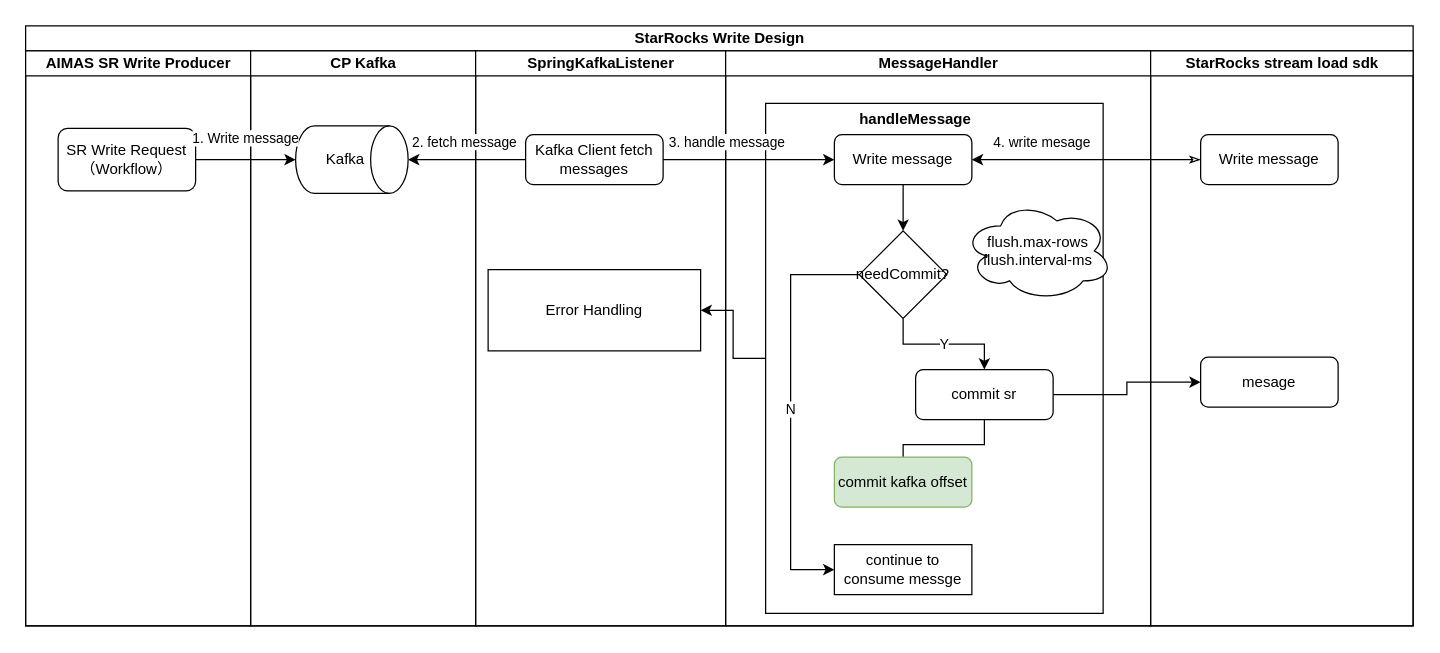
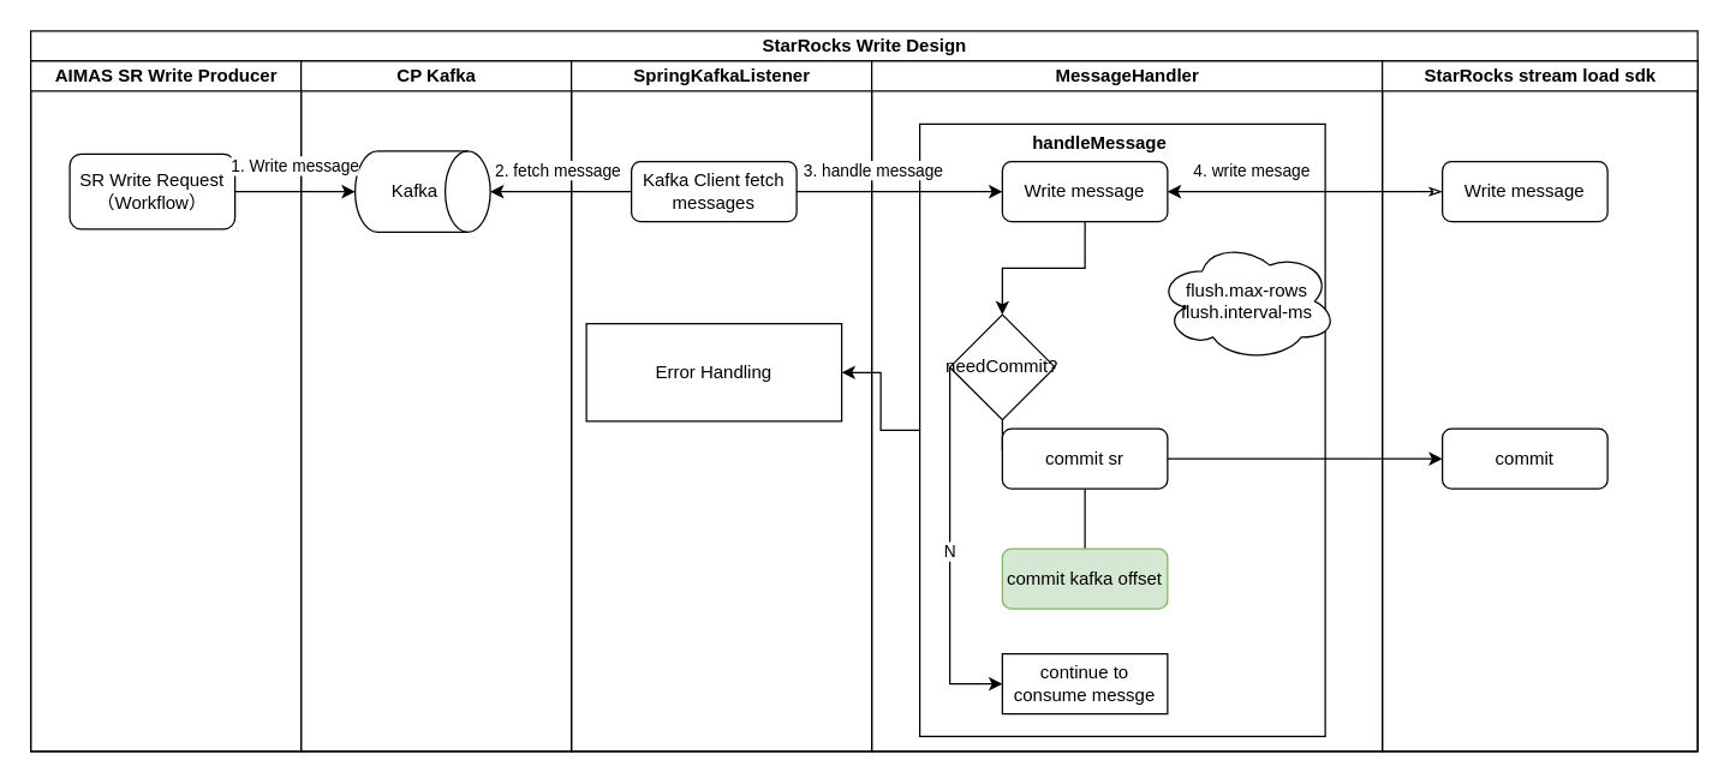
  <mxCell id="0" />
  <mxCell id="1" parent="0" />
  <mxCell id="2" value="StarRocks Write Design" style="swimlane;childLayout=stackLayout;resizeParent=1;resizeParentMax=0;startSize=20;html=1;" vertex="1" parent="1"><mxGeometry x="20" y="20" width="1110.0" height="480" as="geometry" /></mxCell>
  <mxCell id="3" value="AIMAS SR Write Producer" style="swimlane;startSize=20;html=1;" vertex="1" parent="2"><mxGeometry y="20" width="180" height="460" as="geometry" /></mxCell>
  <mxCell id="4" value="SR Write Request&lt;div&gt;（Workflow）&lt;/div&gt;" style="rounded=1;whiteSpace=wrap;html=1;" vertex="1" parent="3"><mxGeometry x="26" y="62" width="110" height="50" as="geometry" /></mxCell>
  <mxCell id="5" value="CP Kafka" style="swimlane;startSize=20;html=1;" vertex="1" parent="2"><mxGeometry x="180" y="20" width="180" height="460" as="geometry" /></mxCell>
  <mxCell id="6" value="" style="shape=cylinder3;whiteSpace=wrap;html=1;boundedLbl=1;backgroundOutline=1;size=15;rotation=90;" vertex="1" parent="5"><mxGeometry x="54" y="42" width="54" height="90" as="geometry" /></mxCell>
  <mxCell id="7" value="Kafka" style="text;html=1;align=center;verticalAlign=middle;whiteSpace=wrap;rounded=0;" vertex="1" parent="5"><mxGeometry x="46" y="72" width="60" height="30" as="geometry" /></mxCell>
  <mxCell id="8" value="SpringKafkaListener" style="swimlane;startSize=20;html=1;" vertex="1" parent="2"><mxGeometry x="360" y="20" width="200.0" height="460" as="geometry"><mxRectangle x="360" y="20" width="40" height="460" as="alternateBounds" /></mxGeometry></mxCell>
  <mxCell id="9" value="Kafka Client fetch messages" style="rounded=1;whiteSpace=wrap;html=1;" vertex="1" parent="8"><mxGeometry x="40.0" y="67" width="110" height="40" as="geometry" /></mxCell>
  <mxCell id="10" value="Error Handling" style="rounded=0;whiteSpace=wrap;html=1;" vertex="1" parent="8"><mxGeometry x="10" y="175" width="170" height="65" as="geometry" /></mxCell>
  <mxCell id="11" value="MessageHandler" style="swimlane;startSize=20;html=1;" vertex="1" parent="2"><mxGeometry x="560.0" y="20" width="340" height="460" as="geometry"><mxRectangle x="360" y="20" width="40" height="460" as="alternateBounds" /></mxGeometry></mxCell>
  <mxCell id="12" value="" style="rounded=0;whiteSpace=wrap;html=1;" vertex="1" parent="11"><mxGeometry x="32" y="42" width="270" height="408" as="geometry" /></mxCell>
  <mxCell id="13" value="" style="edgeStyle=orthogonalEdgeStyle;rounded=0;orthogonalLoop=1;jettySize=auto;html=1;" edge="1" parent="11" source="14" target="17"><mxGeometry relative="1" as="geometry" /></mxCell>
  <mxCell id="14" value="Write message" style="rounded=1;whiteSpace=wrap;html=1;" vertex="1" parent="11"><mxGeometry x="87" y="67" width="110" height="40" as="geometry" /></mxCell>
  <mxCell id="15" value="Y" style="edgeStyle=orthogonalEdgeStyle;rounded=0;orthogonalLoop=1;jettySize=auto;html=1;" edge="1" parent="11" source="17" target="20"><mxGeometry relative="1" as="geometry" /></mxCell>
  <mxCell id="16" value="N" style="edgeStyle=orthogonalEdgeStyle;rounded=0;orthogonalLoop=1;jettySize=auto;html=1;entryX=0;entryY=0.5;entryDx=0;entryDy=0;" edge="1" parent="11" source="17" target="22"><mxGeometry relative="1" as="geometry"><Array as="points"><mxPoint x="52" y="179" /><mxPoint x="52" y="415" /></Array></mxGeometry></mxCell>
- <mxCell id="17" value="needCommit?" style="rhombus;whiteSpace=wrap;html=1;" vertex="1" parent="11"><mxGeometry x="107" y="144" width="70" height="70" as="geometry" /></mxCell>
+ <mxCell id="17" value="needCommit?" style="rhombus;whiteSpace=wrap;html=1;" vertex="1" parent="11"><mxGeometry x="52" y="169" width="70" height="70" as="geometry" /></mxCell>
  <mxCell id="18" value="&lt;div&gt;flush.max-rows&lt;/div&gt;&lt;div&gt;flush.interval-ms&lt;/div&gt;" style="ellipse;shape=cloud;whiteSpace=wrap;html=1;" vertex="1" parent="11"><mxGeometry x="190.0" y="120" width="120" height="80" as="geometry" /></mxCell>
  <mxCell id="19" value="" style="edgeStyle=orthogonalEdgeStyle;rounded=0;orthogonalLoop=1;jettySize=auto;html=1;endArrow=none;" edge="1" parent="11" source="20" target="21"><mxGeometry relative="1" as="geometry" /></mxCell>
- <mxCell id="20" value="commit sr" style="rounded=1;whiteSpace=wrap;html=1;" vertex="1" parent="11"><mxGeometry x="152" y="255" width="110" height="40" as="geometry" /></mxCell>
+ <mxCell id="20" value="commit sr" style="rounded=1;whiteSpace=wrap;html=1;" vertex="1" parent="11"><mxGeometry x="87" y="245" width="110" height="40" as="geometry" /></mxCell>
  <mxCell id="21" value="commit kafka offset" style="rounded=1;whiteSpace=wrap;html=1;fillColor=#d5e8d4;strokeColor=#82b366;" vertex="1" parent="11"><mxGeometry x="87" y="325" width="110" height="40" as="geometry" /></mxCell>
  <mxCell id="22" value="continue to consume messge" style="whiteSpace=wrap;html=1;rounded=0;" vertex="1" parent="11"><mxGeometry x="87" y="395" width="110" height="40" as="geometry" /></mxCell>
  <mxCell id="23" value="handleMessage" style="text;html=1;align=center;verticalAlign=middle;whiteSpace=wrap;rounded=0;fontStyle=1" vertex="1" parent="11"><mxGeometry x="122.0" y="40" width="60" height="30" as="geometry" /></mxCell>
  <mxCell id="24" value="StarRocks stream load sdk" style="swimlane;startSize=20;html=1;" vertex="1" parent="2"><mxGeometry x="900.0" y="20" width="210" height="460" as="geometry"><mxRectangle x="360" y="20" width="40" height="460" as="alternateBounds" /></mxGeometry></mxCell>
  <mxCell id="25" value="Write message" style="rounded=1;whiteSpace=wrap;html=1;" vertex="1" parent="24"><mxGeometry x="40.0" y="67" width="110" height="40" as="geometry" /></mxCell>
- <mxCell id="26" value="mesage" style="rounded=1;whiteSpace=wrap;html=1;" vertex="1" parent="24"><mxGeometry x="40.0" y="245" width="110" height="40" as="geometry" /></mxCell>
+ <mxCell id="26" value="commit" style="rounded=1;whiteSpace=wrap;html=1;" vertex="1" parent="24"><mxGeometry x="40.0" y="245" width="110" height="40" as="geometry" /></mxCell>
  <mxCell id="27" value="1. Write message" style="edgeStyle=orthogonalEdgeStyle;rounded=0;orthogonalLoop=1;jettySize=auto;html=1;" edge="1" parent="2" source="4" target="6"><mxGeometry y="17" relative="1" as="geometry"><mxPoint as="offset" /></mxGeometry></mxCell>
  <mxCell id="28" style="edgeStyle=orthogonalEdgeStyle;rounded=0;orthogonalLoop=1;jettySize=auto;html=1;entryX=0.5;entryY=0;entryDx=0;entryDy=0;entryPerimeter=0;" edge="1" parent="2" source="9" target="6"><mxGeometry relative="1" as="geometry" /></mxCell>
  <mxCell id="29" value="2. fetch message" style="edgeLabel;html=1;align=center;verticalAlign=middle;resizable=0;points=[];" vertex="1" connectable="0" parent="28"><mxGeometry x="0.255" y="-1" relative="1" as="geometry"><mxPoint x="9" y="-14" as="offset" /></mxGeometry></mxCell>
  <mxCell id="30" style="edgeStyle=orthogonalEdgeStyle;rounded=0;orthogonalLoop=1;jettySize=auto;html=1;entryX=0;entryY=0.5;entryDx=0;entryDy=0;endArrow=classicThin;endFill=0;startArrow=classic;startFill=1;" edge="1" parent="2" source="14" target="25"><mxGeometry relative="1" as="geometry" /></mxCell>
  <mxCell id="31" value="4. write mesage" style="edgeLabel;html=1;align=center;verticalAlign=middle;resizable=0;points=[];" vertex="1" connectable="0" parent="30"><mxGeometry x="-0.541" relative="1" as="geometry"><mxPoint x="13" y="-15" as="offset" /></mxGeometry></mxCell>
  <mxCell id="32" style="edgeStyle=orthogonalEdgeStyle;rounded=0;orthogonalLoop=1;jettySize=auto;html=1;entryX=0;entryY=0.5;entryDx=0;entryDy=0;" edge="1" parent="2" source="20" target="26"><mxGeometry relative="1" as="geometry" /></mxCell>
  <mxCell id="33" style="edgeStyle=orthogonalEdgeStyle;rounded=0;orthogonalLoop=1;jettySize=auto;html=1;" edge="1" parent="2" source="9" target="14"><mxGeometry relative="1" as="geometry" /></mxCell>
  <mxCell id="34" value="3. handle message" style="edgeLabel;html=1;align=center;verticalAlign=middle;resizable=0;points=[];" vertex="1" connectable="0" parent="33"><mxGeometry x="-0.504" y="2" relative="1" as="geometry"><mxPoint x="16" y="-13" as="offset" /></mxGeometry></mxCell>
  <mxCell id="35" style="edgeStyle=orthogonalEdgeStyle;rounded=0;orthogonalLoop=1;jettySize=auto;html=1;entryX=1;entryY=0.5;entryDx=0;entryDy=0;" edge="1" parent="2" source="12" target="10"><mxGeometry relative="1" as="geometry" /></mxCell>
